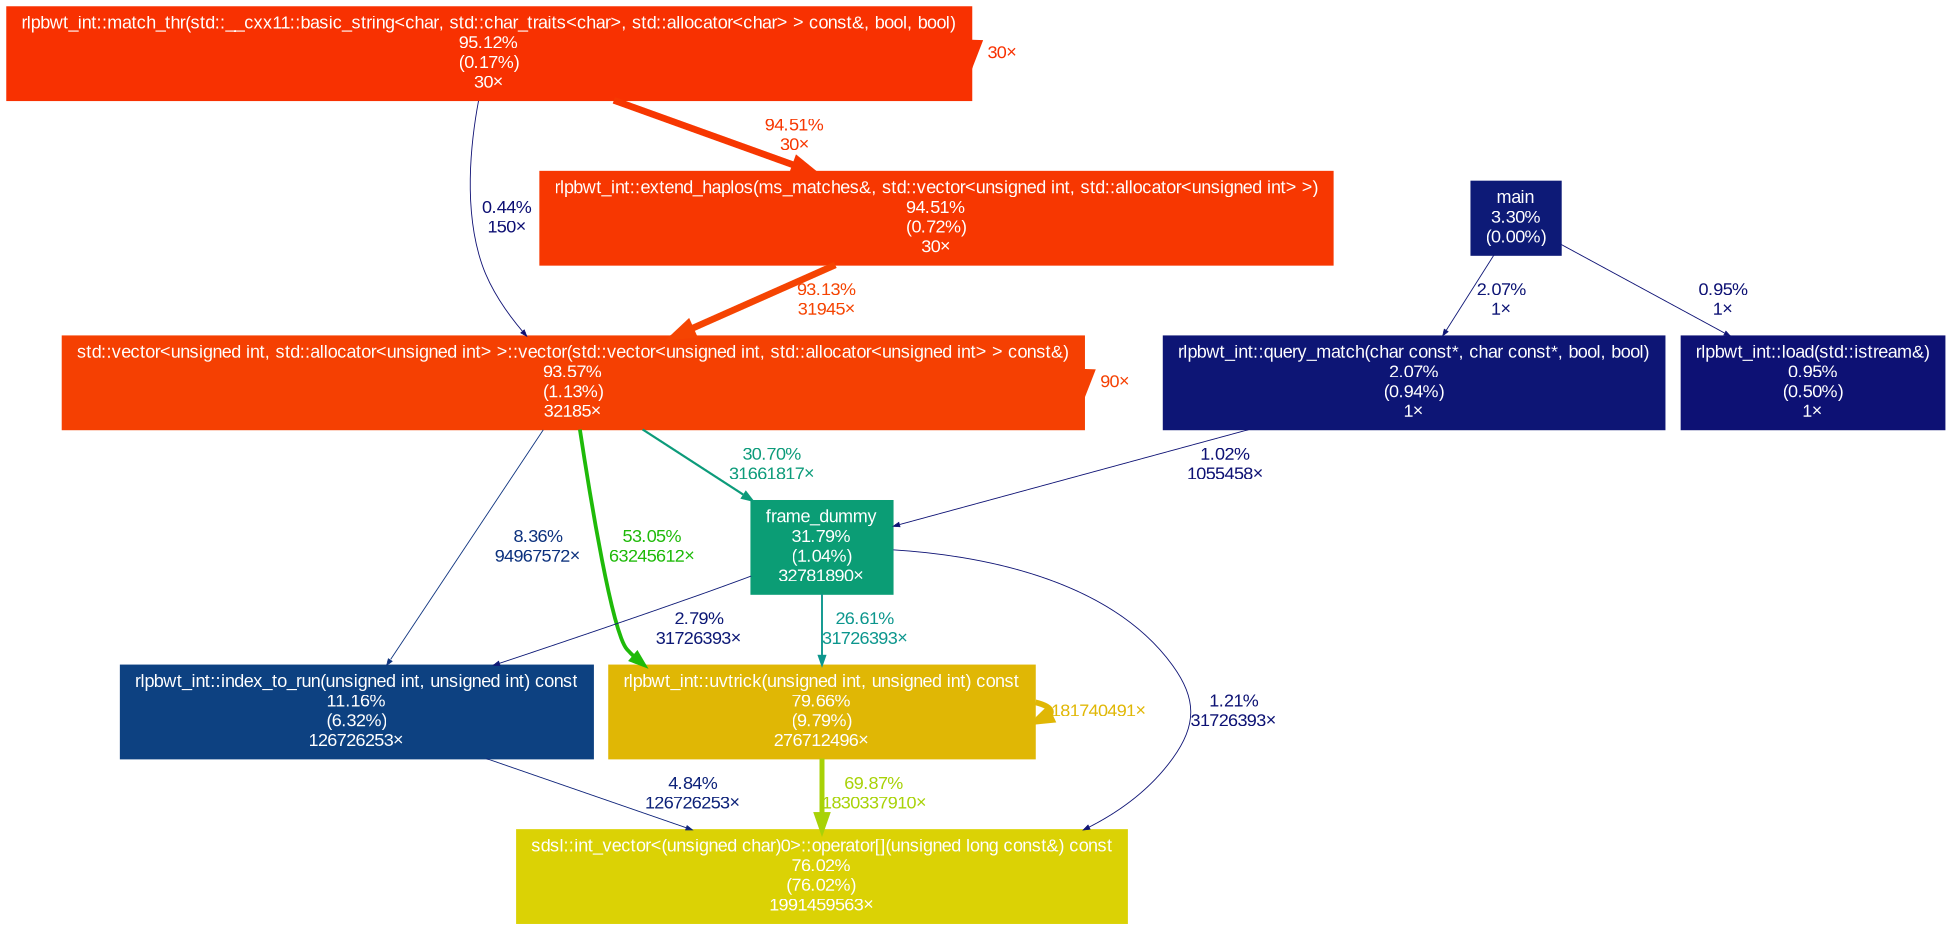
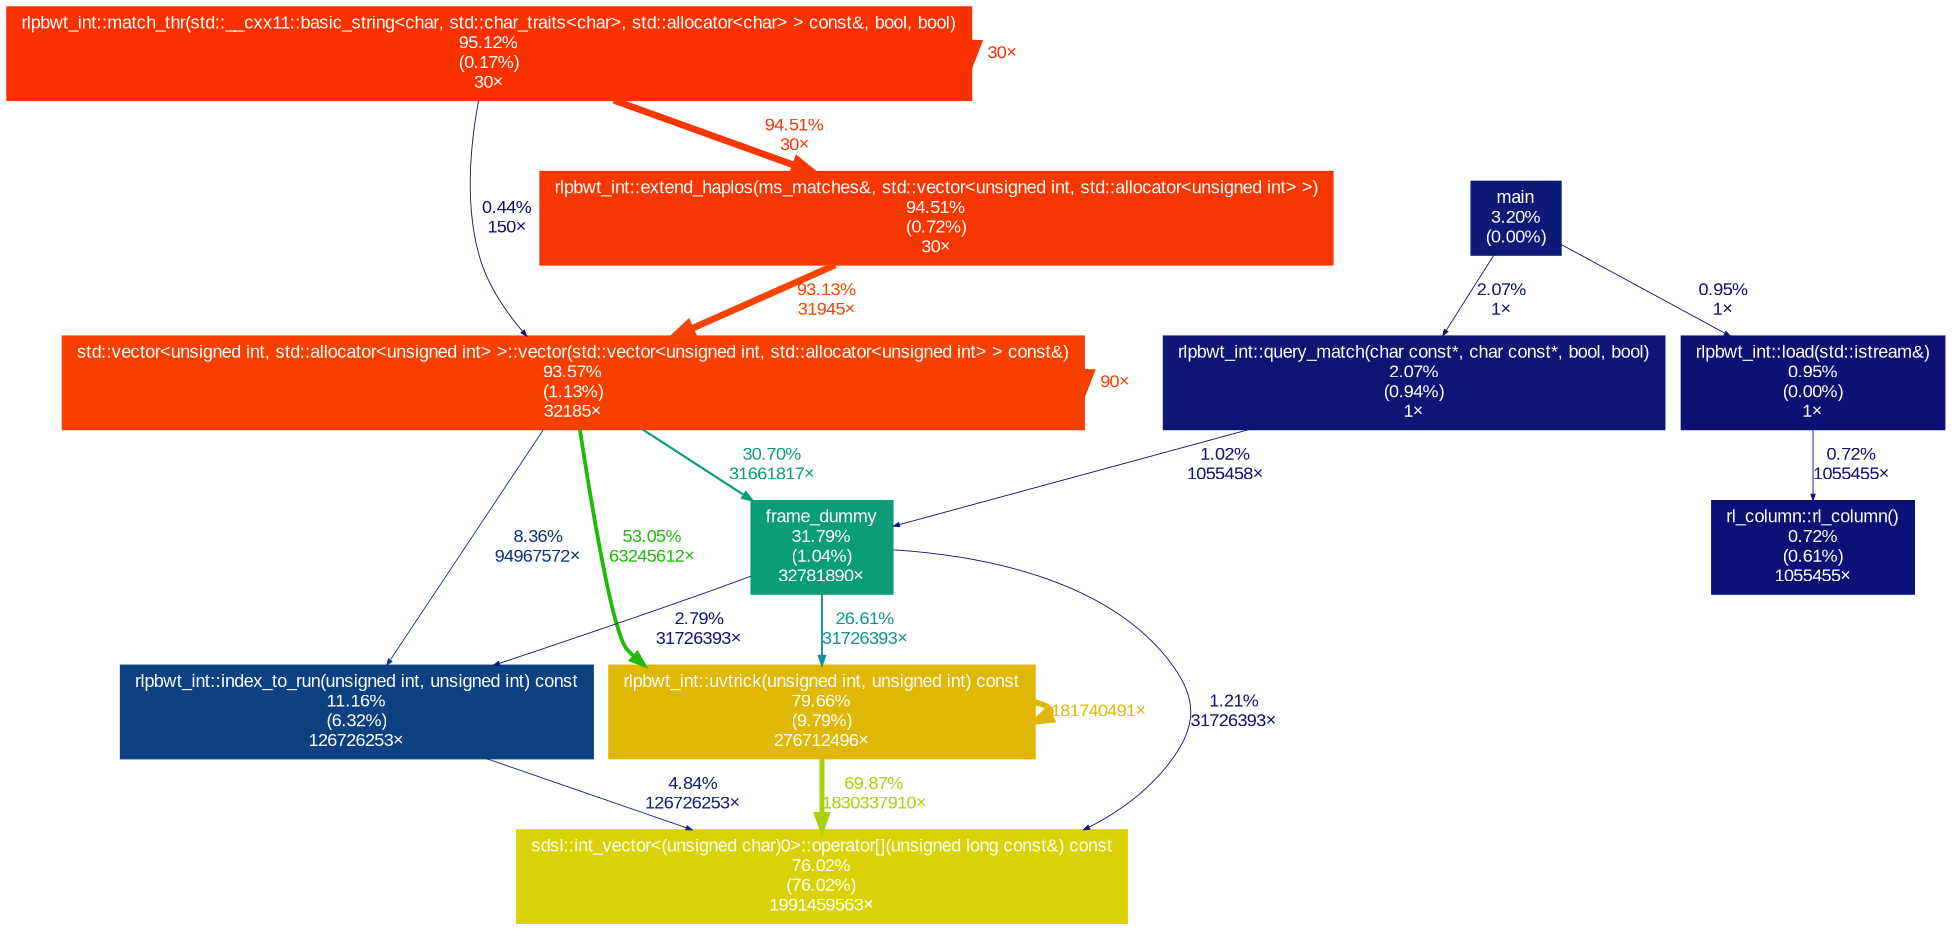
  digraph {
    fontname=Arial
    nodesep=0.125
    ranksep=0.25
    node [fontcolor="#ffffff" fontname=Arial fontsize=10.00 shape=box style=filled]
    edge [arrowsize=0.35 color="#0d1174" fontcolor="#0d1174" fontname=Arial fontsize=10.00 labeldistance=0.50 penwidth=0.50]
    n1 [color="#f83101" height=0 label="rlpbwt_int::match_thr(std::__cxx11::basic_string<char, std::char_traits<char>, std::allocator<char> > const&, bool, bool)\n95.12%\n(0.17%)\n30×" width=0]
    n2 [color="#f73701" height=0 label="rlpbwt_int::extend_haplos(ms_matches&, std::vector<unsigned int, std::allocator<unsigned int> >)\n94.51%\n(0.72%)\n30×" width=0]
    n3 [color="#f54002" height=0 label="std::vector<unsigned int, std::allocator<unsigned int> >::vector(std::vector<unsigned int, std::allocator<unsigned int> > const&)\n93.57%\n(1.13%)\n32185×" width=0]
    n4 [color="#e0b705" height=0 label="rlpbwt_int::uvtrick(unsigned int, unsigned int) const\n79.66%\n(9.79%)\n276712496×" width=0]
    n5 [color="#0b9d75" height=0 label="frame_dummy\n31.79%\n(1.04%)\n32781890×" width=0]
    n6 [color="#0d4181" height=0 label="rlpbwt_int::index_to_run(unsigned int, unsigned int) const\n11.16%\n(6.32%)\n126726253×" width=0]
    n7 [color="#dbd205" height=0 label="sdsl::int_vector<(unsigned char)0>::operator[](unsigned long const&) const\n76.02%\n(76.02%)\n1991459563×" width=0]
-   n8 [color="#0d1a77" height=0 label="main\n3.30%\n(0.00%)" width=0]
+   n8 [color="#0d1a77" height=0 label="main\n3.20%\n(0.00%)" width=0]
    n9 [color="#0d1575" height=0 label="rlpbwt_int::query_match(char const*, char const*, bool, bool)\n2.07%\n(0.94%)\n1×" width=0]
-   n10 [color="#0d1174" height=0 label="rlpbwt_int::load(std::istream&)\n0.95%\n(0.50%)\n1×" width=0]
+   n10 [color="#0d1174" height=0 label="rlpbwt_int::load(std::istream&)\n0.95%\n(0.00%)\n1×" width=0]
+   n11 [color="#0d1074" height=0 label="rl_column::rl_column()\n0.72%\n(0.61%)\n1055455×" width=0]
    n1 -> n1 [arrowsize=0.98 color="#f83101" fontcolor="#f83101" label="30×" labeldistance=3.80 penwidth=3.80]
    n1 -> n2 [arrowsize=0.97 color="#f73701" fontcolor="#f73701" label="94.51%\n30×" labeldistance=3.78 penwidth=3.78]
    n1 -> n3 [color="#0d0f73" fontcolor="#0d0f73" label="0.44%\n150×"]
    n2 -> n3 [arrowsize=0.97 color="#f54402" fontcolor="#f54402" label="93.13%\n31945×" labeldistance=3.73 penwidth=3.73]
    n3 -> n3 [arrowsize=0.97 color="#f54002" fontcolor="#f54002" label="90×" labeldistance=3.74 penwidth=3.74]
    n3 -> n4 [arrowsize=0.73 color="#1fba09" fontcolor="#1fba09" label="53.05%\n63245612×" labeldistance=2.12 penwidth=2.12]
    n3 -> n5 [arrowsize=0.55 color="#0c9b7a" fontcolor="#0c9b7a" label="30.70%\n31661817×" labeldistance=1.23 penwidth=1.23]
    n3 -> n6 [color="#0d327e" fontcolor="#0d327e" label="8.36%\n94967572×"]
    n4 -> n4 [arrowsize=0.89 color="#e0b705" fontcolor="#e0b705" label="181740491×" labeldistance=3.19 penwidth=3.19]
    n4 -> n7 [arrowsize=0.84 color="#a8d207" fontcolor="#a8d207" label="69.87%\n1830337910×" labeldistance=2.79 penwidth=2.79]
    n5 -> n4 [arrowsize=0.52 color="#0c968d" fontcolor="#0c968d" label="26.61%\n31726393×" labeldistance=1.06 penwidth=1.06]
    n5 -> n6 [color="#0d1976" fontcolor="#0d1976" label="2.79%\n31726393×"]
    n5 -> n7 [color="#0d1274" fontcolor="#0d1274" label="1.21%\n31726393×"]
    n6 -> n7 [color="#0d2279" fontcolor="#0d2279" label="4.84%\n126726253×"]
    n8 -> n9 [color="#0d1575" fontcolor="#0d1575" label="2.07%\n1×"]
    n8 -> n10 [label="0.95%\n1×"]
    n9 -> n5 [label="1.02%\n1055458×"]
+   n10 -> n11 [color="#0d1074" fontcolor="#0d1074" label="0.72%\n1055455×"]
  }
